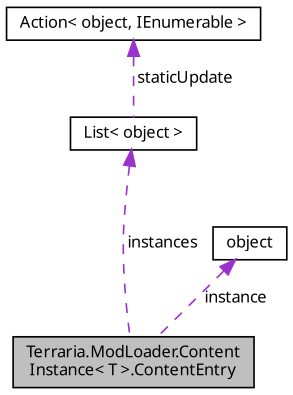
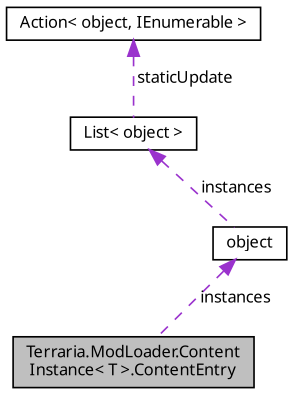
  digraph {
    fontname="Noto Sans"
    node [color=black fillcolor=white fontname="Noto Sans" fontsize=10 shape=record style=filled]
    edge [color=darkorchid3 dir=back fontname="Noto Sans" fontsize=10 labelfontname=Helvetica labelfontsize=10 style=dashed]
    n1 [fillcolor=grey75 fontcolor=black height=0.2 label="Terraria.ModLoader.Content\lInstance\< T \>.ContentEntry" width=0.4]
    n2 [height=0.2 label=object width=0.4]
    n3 [height=0.2 label="List\< object \>" width=0.4]
    n4 [height=0.2 label="Action\< object, IEnumerable \>" width=0.4]
-   n2 -> n1 [label=" instance"]
-   n3 -> n1 [label=" instances"]
+   n2 -> n1 [label=" instances"]
+   n3 -> n2 [label=" instances"]
    n4 -> n3 [label=" staticUpdate"]
  }
